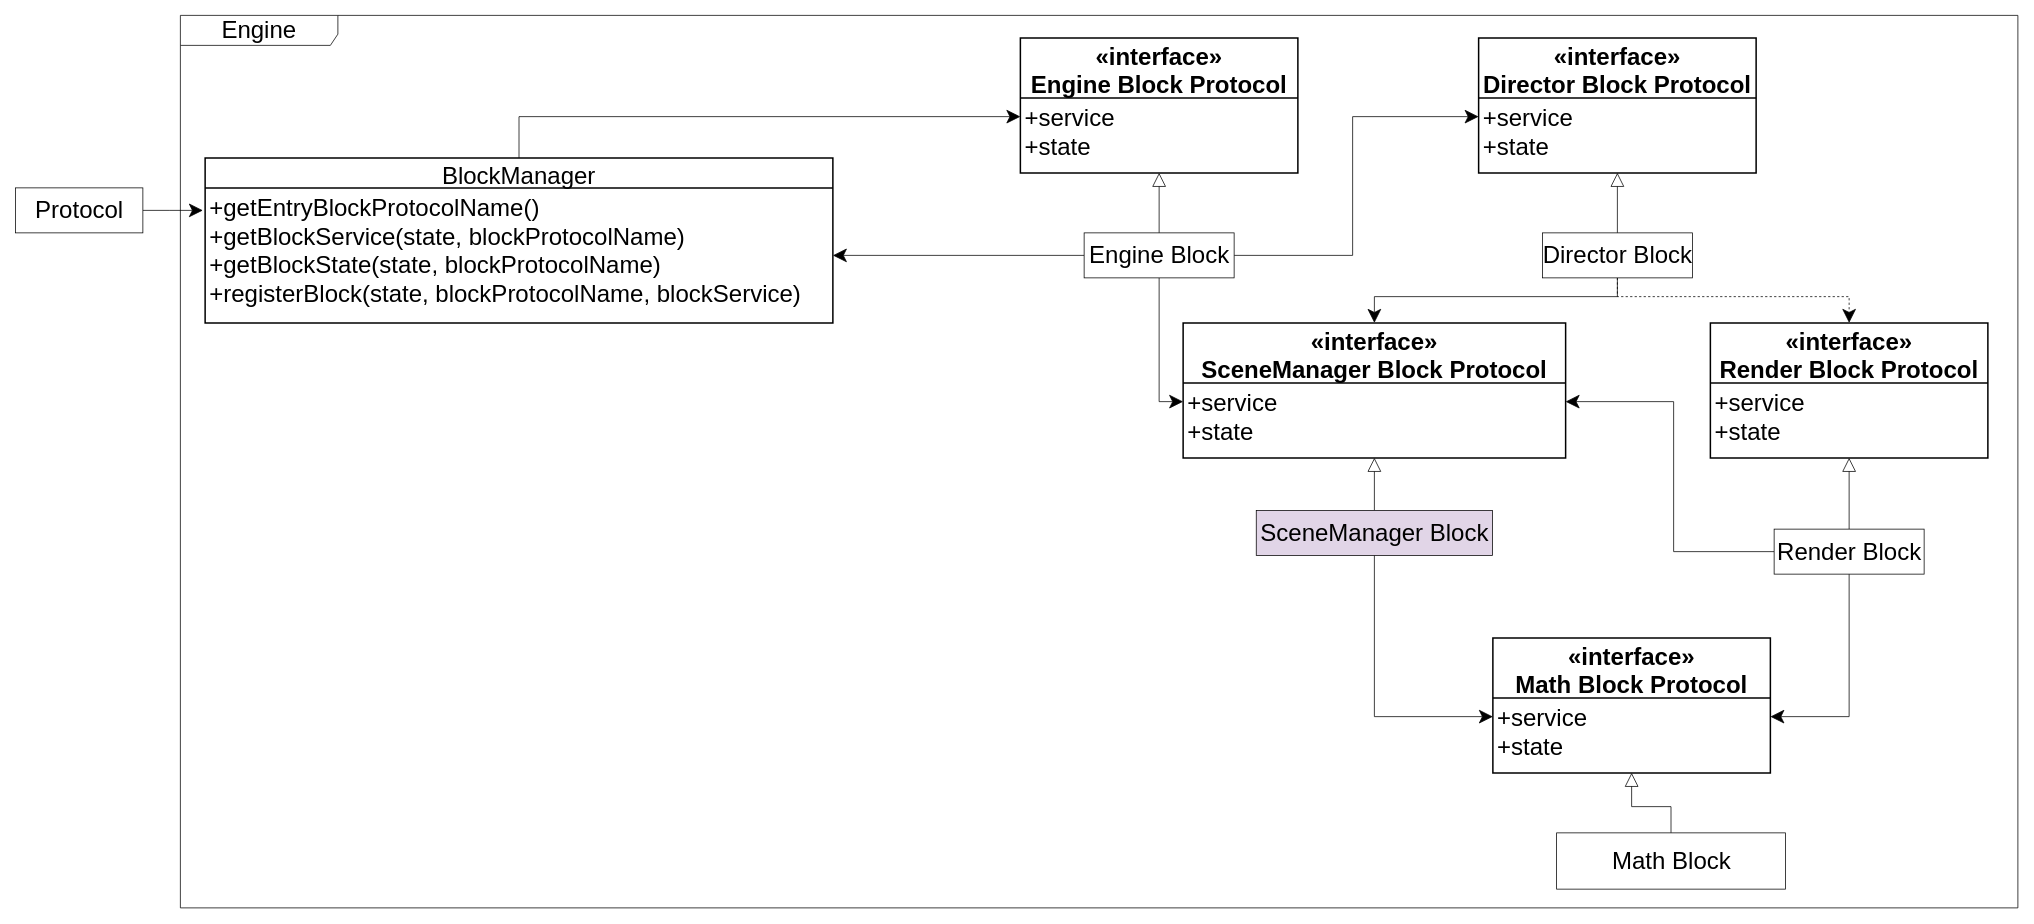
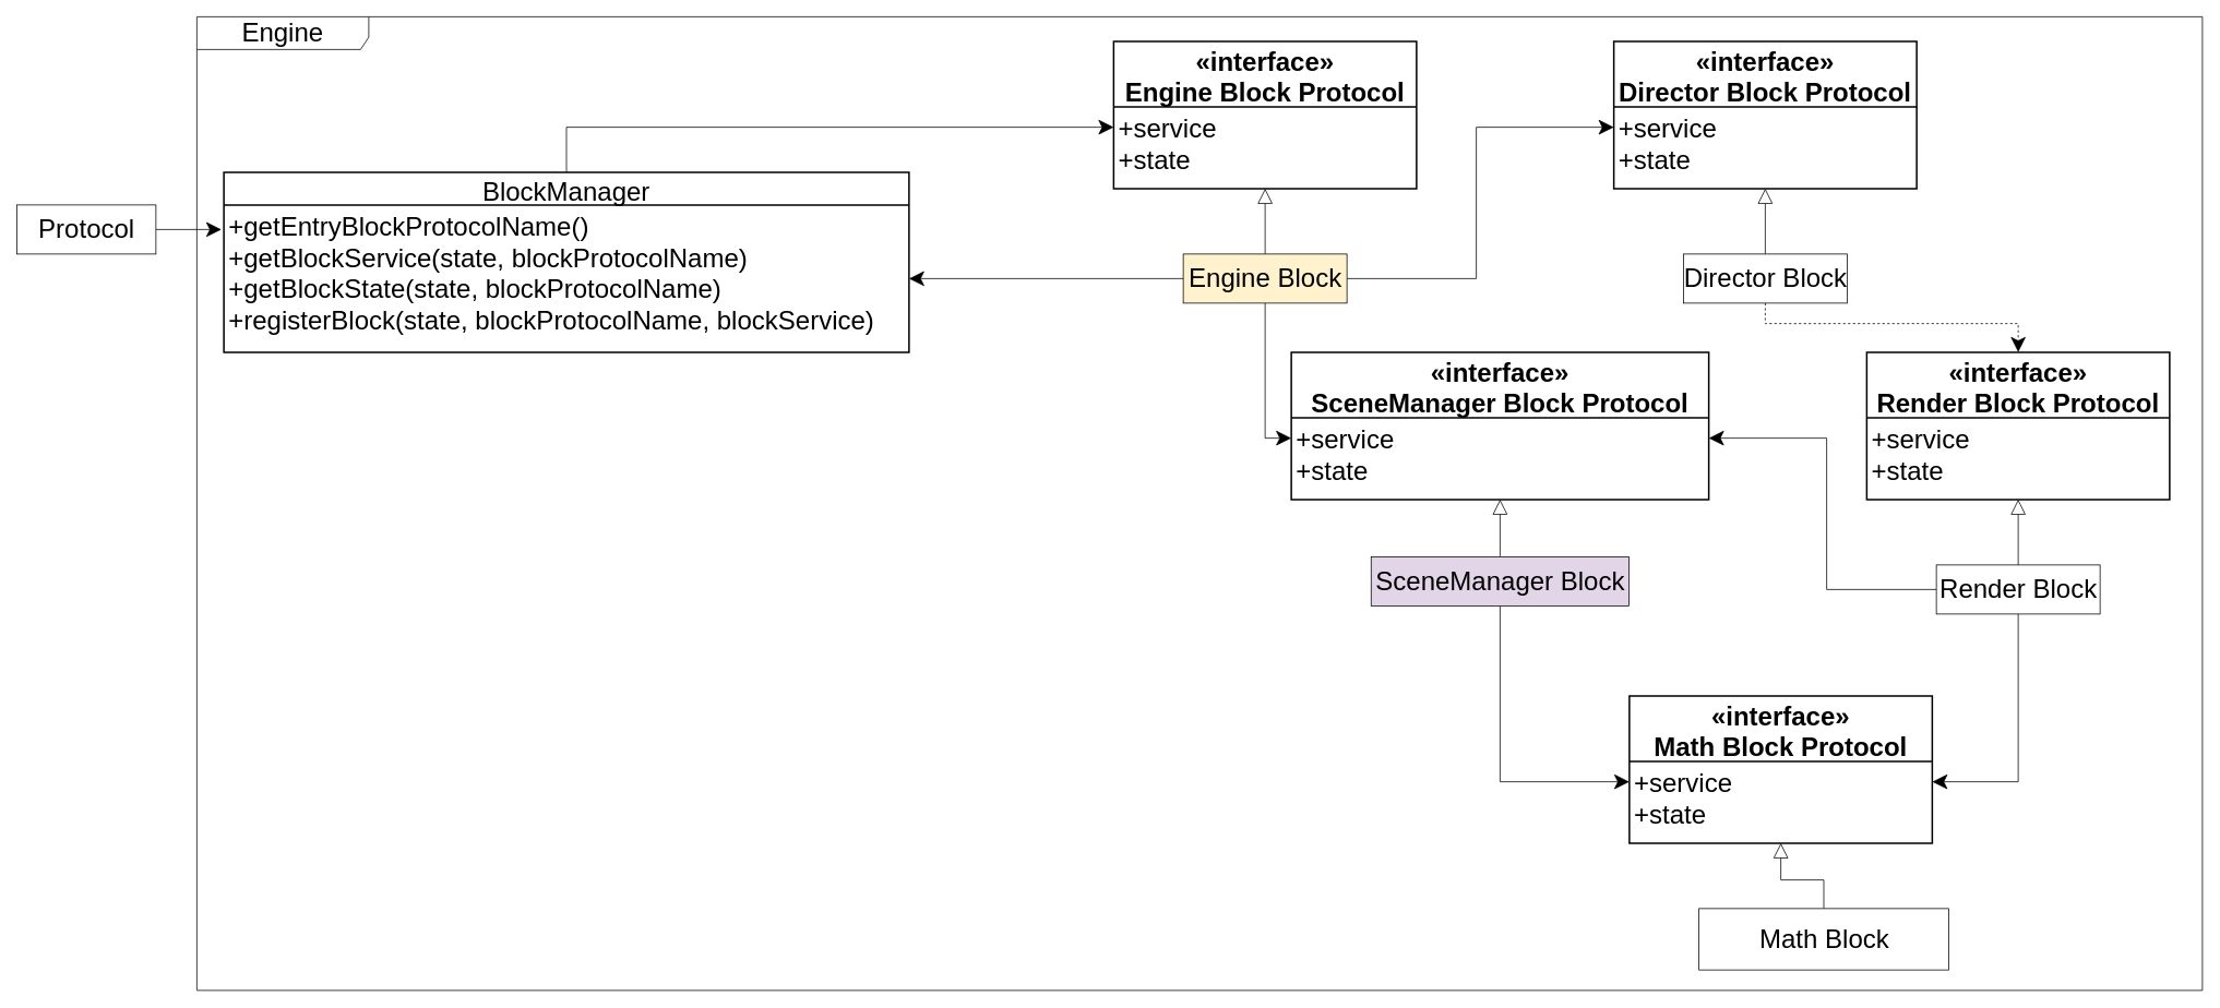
  <mxCell id="0" />
  <mxCell id="1" parent="0" />
  <mxCell id="2" value="&lt;font style=&quot;font-size: 32px&quot;&gt;Engine&lt;/font&gt;" style="shape=umlFrame;whiteSpace=wrap;html=1;width=210;height=40;fontSize=32;" parent="1" vertex="1"><mxGeometry x="240" y="20" width="2450" height="1190" as="geometry" /></mxCell>
  <mxCell id="3" value="" style="edgeStyle=orthogonalEdgeStyle;rounded=0;orthogonalLoop=1;jettySize=auto;html=1;endSize=16;startSize=16;" parent="1" source="4" edge="1"><mxGeometry relative="1" as="geometry"><mxPoint x="270" y="280" as="targetPoint" /></mxGeometry></mxCell>
  <mxCell id="4" value="Protocol" style="html=1;fontSize=32;" parent="1" vertex="1"><mxGeometry x="20" y="250" width="170" height="60" as="geometry" /></mxCell>
  <mxCell id="5" style="edgeStyle=orthogonalEdgeStyle;rounded=0;orthogonalLoop=1;jettySize=auto;html=1;entryX=0.5;entryY=1;entryDx=0;entryDy=0;endArrow=block;endFill=0;endSize=16;startSize=16;" parent="1" source="9" target="14" edge="1"><mxGeometry relative="1" as="geometry"><mxPoint x="1525" y="180" as="targetPoint" /></mxGeometry></mxCell>
  <mxCell id="6" style="edgeStyle=orthogonalEdgeStyle;rounded=0;orthogonalLoop=1;jettySize=auto;html=1;entryX=1;entryY=0.5;entryDx=0;entryDy=0;fontSize=32;endArrow=classic;endFill=1;endSize=16;startSize=16;" parent="1" source="9" target="11" edge="1"><mxGeometry relative="1" as="geometry" /></mxCell>
  <mxCell id="7" style="edgeStyle=orthogonalEdgeStyle;rounded=0;orthogonalLoop=1;jettySize=auto;html=1;entryX=0;entryY=0.25;entryDx=0;entryDy=0;fontSize=32;endArrow=classic;endFill=1;endSize=16;startSize=16;" parent="1" source="9" target="20" edge="1"><mxGeometry relative="1" as="geometry" /></mxCell>
  <mxCell id="8" style="edgeStyle=orthogonalEdgeStyle;rounded=0;orthogonalLoop=1;jettySize=auto;html=1;entryX=0;entryY=0.25;entryDx=0;entryDy=0;fontSize=32;endArrow=classic;endFill=1;endSize=16;startSize=16;" parent="1" source="9" target="25" edge="1"><mxGeometry relative="1" as="geometry" /></mxCell>
- <mxCell id="9" value="Engine Block" style="html=1;fontSize=32;" parent="1" vertex="1"><mxGeometry x="1445" y="310" width="200" height="60" as="geometry" /></mxCell>
+ <mxCell id="9" value="Engine Block" style="html=1;fontSize=32;fillColor=#fff2cc;" parent="1" vertex="1"><mxGeometry x="1445" y="310" width="200" height="60" as="geometry" /></mxCell>
  <mxCell id="10" value="BlockManager" style="swimlane;childLayout=stackLayout;horizontal=1;startSize=40;horizontalStack=0;rounded=0;fontSize=32;fontStyle=0;strokeWidth=2;resizeParent=0;resizeLast=1;shadow=0;dashed=0;align=center;" parent="1" vertex="1"><mxGeometry x="273" y="210" width="837" height="220" as="geometry" /></mxCell>
  <mxCell id="11" value="+getEntryBlockProtocolName()&#10;+getBlockService(state, blockProtocolName)&#10;+getBlockState(state, blockProtocolName)&#10;+registerBlock(state, blockProtocolName, blockService)" style="align=left;strokeColor=none;fillColor=none;spacingLeft=4;fontSize=32;verticalAlign=top;resizable=0;rotatable=0;part=1;" parent="10" vertex="1"><mxGeometry y="40" width="837" height="180" as="geometry" /></mxCell>
  <mxCell id="12" style="edgeStyle=orthogonalEdgeStyle;rounded=0;orthogonalLoop=1;jettySize=auto;html=1;entryX=0;entryY=0.25;entryDx=0;entryDy=0;fontSize=32;endArrow=classic;endFill=1;exitX=0.5;exitY=0;exitDx=0;exitDy=0;endSize=16;startSize=16;" parent="1" source="10" target="14" edge="1"><mxGeometry relative="1" as="geometry"><mxPoint x="1400" y="150" as="targetPoint" /></mxGeometry></mxCell>
  <mxCell id="13" value="«interface»&#10;Engine Block Protocol" style="swimlane;childLayout=stackLayout;horizontal=1;startSize=80;horizontalStack=0;rounded=0;fontSize=32;fontStyle=1;strokeWidth=2;resizeParent=0;resizeLast=1;shadow=0;dashed=0;align=center;" parent="1" vertex="1"><mxGeometry x="1360" y="50" width="370" height="180" as="geometry" /></mxCell>
  <mxCell id="14" value="+service&#10;+state" style="align=left;strokeColor=none;fillColor=none;spacingLeft=4;fontSize=32;verticalAlign=top;resizable=0;rotatable=0;part=1;" parent="13" vertex="1"><mxGeometry y="80" width="370" height="100" as="geometry" /></mxCell>
  <mxCell id="15" style="edgeStyle=orthogonalEdgeStyle;rounded=0;orthogonalLoop=1;jettySize=auto;html=1;entryX=0.5;entryY=1;entryDx=0;entryDy=0;fontSize=32;endArrow=block;endFill=0;endSize=16;startSize=16;" parent="1" source="18" target="20" edge="1"><mxGeometry relative="1" as="geometry" /></mxCell>
- <mxCell id="16" style="edgeStyle=orthogonalEdgeStyle;rounded=0;orthogonalLoop=1;jettySize=auto;html=1;fontSize=32;endArrow=classic;endFill=1;endSize=16;startSize=16;" parent="1" source="18" target="24" edge="1"><mxGeometry relative="1" as="geometry" /></mxCell>
  <mxCell id="17" style="edgeStyle=orthogonalEdgeStyle;rounded=0;orthogonalLoop=1;jettySize=auto;html=1;fontSize=32;endArrow=classic;endFill=1;exitX=0.5;exitY=1;exitDx=0;exitDy=0;endSize=16;startSize=16;dashed=1;" parent="1" source="18" target="30" edge="1"><mxGeometry relative="1" as="geometry" /></mxCell>
  <mxCell id="18" value="Director Block" style="html=1;fontSize=32;" parent="1" vertex="1"><mxGeometry x="2056" y="310" width="200" height="60" as="geometry" /></mxCell>
  <mxCell id="19" value="«interface»&#10;Director Block Protocol" style="swimlane;childLayout=stackLayout;horizontal=1;startSize=80;horizontalStack=0;rounded=0;fontSize=32;fontStyle=1;strokeWidth=2;resizeParent=0;resizeLast=1;shadow=0;dashed=0;align=center;" parent="1" vertex="1"><mxGeometry x="1971" y="50" width="370" height="180" as="geometry" /></mxCell>
  <mxCell id="20" value="+service&#10;+state" style="align=left;strokeColor=none;fillColor=none;spacingLeft=4;fontSize=32;verticalAlign=top;resizable=0;rotatable=0;part=1;" parent="19" vertex="1"><mxGeometry y="80" width="370" height="100" as="geometry" /></mxCell>
  <mxCell id="21" style="edgeStyle=orthogonalEdgeStyle;rounded=0;orthogonalLoop=1;jettySize=auto;html=1;entryX=0.5;entryY=1;entryDx=0;entryDy=0;fontSize=32;endArrow=block;endFill=0;endSize=16;startSize=16;" parent="1" source="23" target="25" edge="1"><mxGeometry relative="1" as="geometry" /></mxCell>
  <mxCell id="22" style="edgeStyle=orthogonalEdgeStyle;rounded=0;orthogonalLoop=1;jettySize=auto;html=1;entryX=0;entryY=0.25;entryDx=0;entryDy=0;fontSize=32;endArrow=classic;endFill=1;exitX=0.5;exitY=1;exitDx=0;exitDy=0;endSize=16;startSize=16;" parent="1" source="23" target="35" edge="1"><mxGeometry relative="1" as="geometry" /></mxCell>
  <mxCell id="23" value="SceneManager Block" style="html=1;fontSize=32;fillColor=#e1d5e7;" parent="1" vertex="1"><mxGeometry x="1674.5" y="680" width="315" height="60" as="geometry" /></mxCell>
  <mxCell id="24" value="«interface»&#10;SceneManager Block Protocol" style="swimlane;childLayout=stackLayout;horizontal=1;startSize=80;horizontalStack=0;rounded=0;fontSize=32;fontStyle=1;strokeWidth=2;resizeParent=0;resizeLast=1;shadow=0;dashed=0;align=center;" parent="1" vertex="1"><mxGeometry x="1577" y="430" width="510" height="180" as="geometry" /></mxCell>
  <mxCell id="25" value="+service&#10;+state" style="align=left;strokeColor=none;fillColor=none;spacingLeft=4;fontSize=32;verticalAlign=top;resizable=0;rotatable=0;part=1;" parent="24" vertex="1"><mxGeometry y="80" width="510" height="100" as="geometry" /></mxCell>
  <mxCell id="26" style="edgeStyle=orthogonalEdgeStyle;rounded=0;orthogonalLoop=1;jettySize=auto;html=1;entryX=0.5;entryY=1;entryDx=0;entryDy=0;fontSize=32;endArrow=block;endFill=0;endSize=16;startSize=16;" parent="1" source="29" target="31" edge="1"><mxGeometry relative="1" as="geometry" /></mxCell>
  <mxCell id="27" style="edgeStyle=orthogonalEdgeStyle;rounded=0;orthogonalLoop=1;jettySize=auto;html=1;entryX=1;entryY=0.25;entryDx=0;entryDy=0;fontSize=32;endArrow=classic;endFill=1;endSize=16;startSize=16;" parent="1" source="29" target="25" edge="1"><mxGeometry relative="1" as="geometry" /></mxCell>
  <mxCell id="28" style="edgeStyle=orthogonalEdgeStyle;rounded=0;orthogonalLoop=1;jettySize=auto;html=1;entryX=1;entryY=0.25;entryDx=0;entryDy=0;fontSize=32;endArrow=classic;endFill=1;exitX=0.5;exitY=1;exitDx=0;exitDy=0;endSize=16;startSize=16;" parent="1" source="29" target="35" edge="1"><mxGeometry relative="1" as="geometry" /></mxCell>
- <mxCell id="29" value="Render Block" style="html=1;fontSize=32;" parent="1" vertex="1"><mxGeometry x="2365" y="705" width="200" height="60" as="geometry" /></mxCell>
+ <mxCell id="29" value="Render Block" style="html=1;fontSize=32;" parent="1" vertex="1"><mxGeometry x="2365" y="690" width="200" height="60" as="geometry" /></mxCell>
  <mxCell id="30" value="«interface»&#10;Render Block Protocol" style="swimlane;childLayout=stackLayout;horizontal=1;startSize=80;horizontalStack=0;rounded=0;fontSize=32;fontStyle=1;strokeWidth=2;resizeParent=0;resizeLast=1;shadow=0;dashed=0;align=center;" parent="1" vertex="1"><mxGeometry x="2280" y="430" width="370" height="180" as="geometry" /></mxCell>
  <mxCell id="31" value="+service&#10;+state" style="align=left;strokeColor=none;fillColor=none;spacingLeft=4;fontSize=32;verticalAlign=top;resizable=0;rotatable=0;part=1;" parent="30" vertex="1"><mxGeometry y="80" width="370" height="100" as="geometry" /></mxCell>
  <mxCell id="32" style="edgeStyle=orthogonalEdgeStyle;rounded=0;orthogonalLoop=1;jettySize=auto;html=1;fontSize=32;endArrow=block;endFill=0;endSize=16;startSize=16;" parent="1" source="33" target="35" edge="1"><mxGeometry relative="1" as="geometry" /></mxCell>
  <mxCell id="33" value="Math Block" style="html=1;fontSize=32;" parent="1" vertex="1"><mxGeometry x="2075" y="1110" width="305" height="75" as="geometry" /></mxCell>
  <mxCell id="34" value="«interface»&#10;Math Block Protocol" style="swimlane;childLayout=stackLayout;horizontal=1;startSize=80;horizontalStack=0;rounded=0;fontSize=32;fontStyle=1;strokeWidth=2;resizeParent=0;resizeLast=1;shadow=0;dashed=0;align=center;" parent="1" vertex="1"><mxGeometry x="1990" y="850" width="370" height="180" as="geometry" /></mxCell>
  <mxCell id="35" value="+service&#10;+state" style="align=left;strokeColor=none;fillColor=none;spacingLeft=4;fontSize=32;verticalAlign=top;resizable=0;rotatable=0;part=1;" parent="34" vertex="1"><mxGeometry y="80" width="370" height="100" as="geometry" /></mxCell>
